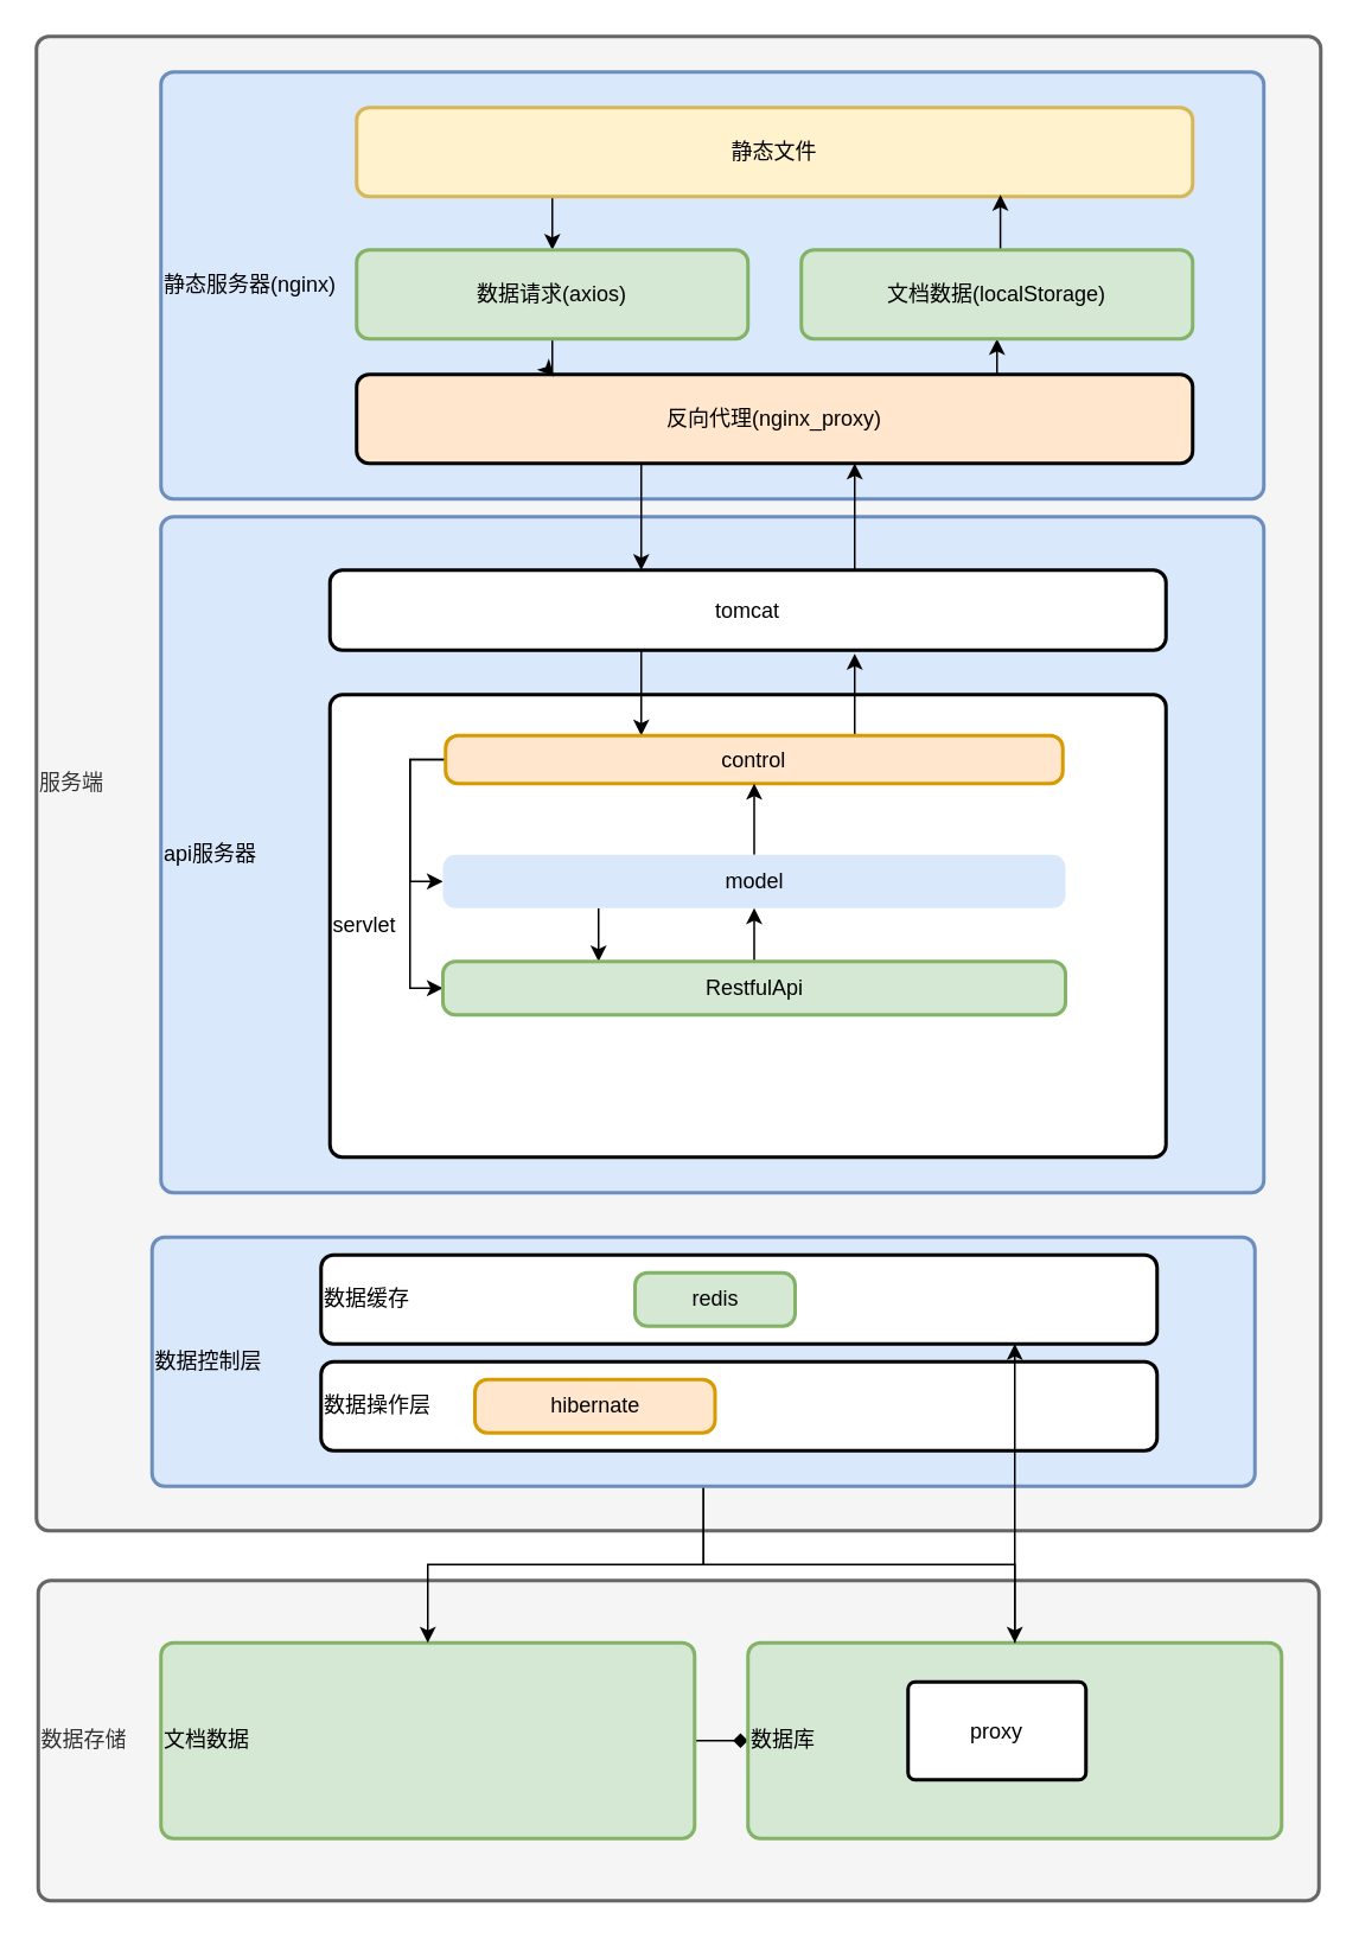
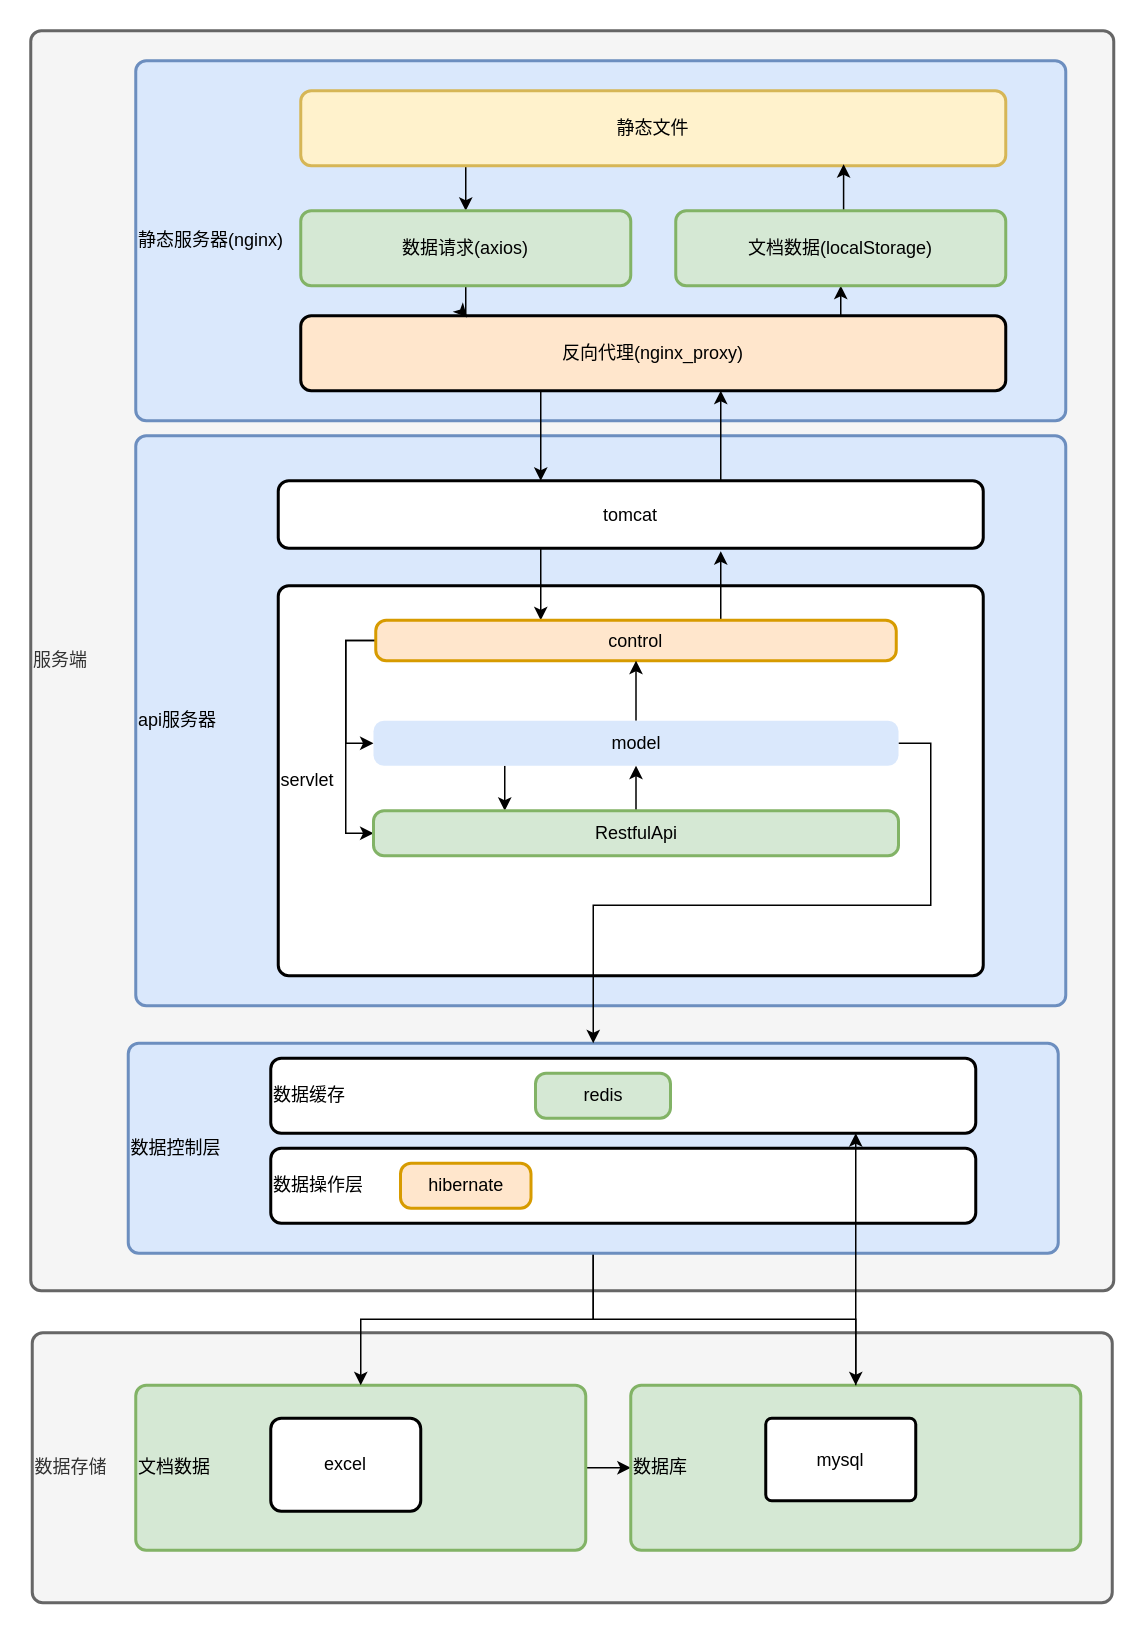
  <mxCell id="0" />
  <mxCell id="1" parent="0" />
  <mxCell id="2" value="服务端" style="rounded=1;whiteSpace=wrap;html=1;absoluteArcSize=1;arcSize=14;strokeWidth=2;align=left;fillColor=#f5f5f5;strokeColor=#666666;fontColor=#333333;" parent="1" vertex="1"><mxGeometry x="20" y="20" width="722" height="840" as="geometry" /></mxCell>
  <mxCell id="3" value="数据存储" style="rounded=1;whiteSpace=wrap;html=1;absoluteArcSize=1;arcSize=14;strokeWidth=2;align=left;fillColor=#f5f5f5;strokeColor=#666666;fontColor=#333333;" parent="1" vertex="1"><mxGeometry x="21" y="888" width="720" height="180" as="geometry" /></mxCell>
  <mxCell id="4" value="&lt;div&gt;&lt;span&gt;静态服务器(nginx)&lt;/span&gt;&lt;/div&gt;" style="rounded=1;whiteSpace=wrap;html=1;absoluteArcSize=1;arcSize=14;strokeWidth=2;align=left;fillColor=#dae8fc;strokeColor=#6c8ebf;" parent="1" vertex="1"><mxGeometry x="90" y="40" width="620" height="240" as="geometry" /></mxCell>
  <mxCell id="5" style="edgeStyle=orthogonalEdgeStyle;rounded=0;orthogonalLoop=1;jettySize=auto;html=1;" parent="1" source="6" target="10" edge="1"><mxGeometry relative="1" as="geometry"><Array as="points"><mxPoint x="310" y="130" /><mxPoint x="310" y="130" /></Array></mxGeometry></mxCell>
  <mxCell id="6" value="静态文件" style="rounded=1;whiteSpace=wrap;html=1;absoluteArcSize=1;arcSize=14;strokeWidth=2;align=center;fillColor=#fff2cc;strokeColor=#d6b656;" parent="1" vertex="1"><mxGeometry x="200" y="60" width="470" height="50" as="geometry" /></mxCell>
  <mxCell id="7" style="edgeStyle=orthogonalEdgeStyle;rounded=0;orthogonalLoop=1;jettySize=auto;html=1;exitX=0.75;exitY=0;exitDx=0;exitDy=0;" parent="1" source="8" target="25" edge="1"><mxGeometry relative="1" as="geometry"><Array as="points"><mxPoint x="560" y="200" /><mxPoint x="560" y="200" /></Array></mxGeometry></mxCell>
  <mxCell id="8" value="反向代理(nginx_proxy)" style="rounded=1;whiteSpace=wrap;html=1;absoluteArcSize=1;arcSize=14;strokeWidth=2;fillColor=#ffe6cc;" parent="1" vertex="1"><mxGeometry x="200" y="210" width="470" height="50" as="geometry" /></mxCell>
  <mxCell id="9" style="edgeStyle=orthogonalEdgeStyle;rounded=0;orthogonalLoop=1;jettySize=auto;html=1;entryX=0.236;entryY=0.02;entryDx=0;entryDy=0;entryPerimeter=0;" parent="1" source="10" target="8" edge="1"><mxGeometry relative="1" as="geometry" /></mxCell>
  <mxCell id="10" value="数据请求(axios)" style="rounded=1;whiteSpace=wrap;html=1;absoluteArcSize=1;arcSize=14;strokeWidth=2;fillColor=#d5e8d4;strokeColor=#82b366;" parent="1" vertex="1"><mxGeometry x="200" y="140" width="220" height="50" as="geometry" /></mxCell>
  <mxCell id="11" value="api服务器" style="rounded=1;whiteSpace=wrap;html=1;absoluteArcSize=1;arcSize=14;strokeWidth=2;align=left;fillColor=#dae8fc;strokeColor=#6c8ebf;" parent="1" vertex="1"><mxGeometry x="90" y="290" width="620" height="380" as="geometry" /></mxCell>
  <mxCell id="12" value="servlet" style="rounded=1;whiteSpace=wrap;html=1;absoluteArcSize=1;arcSize=14;strokeWidth=2;align=left;" parent="1" vertex="1"><mxGeometry x="185" y="390" width="470" height="260" as="geometry" /></mxCell>
- <mxCell id="13" style="edgeStyle=orthogonalEdgeStyle;rounded=0;orthogonalLoop=1;jettySize=auto;html=1;exitX=1;exitY=0.5;exitDx=0;exitDy=0;entryX=0;entryY=0.5;entryDx=0;entryDy=0;endArrow=diamond;" parent="1" source="14" target="18" edge="1"><mxGeometry relative="1" as="geometry" /></mxCell>
+ <mxCell id="13" style="edgeStyle=orthogonalEdgeStyle;rounded=0;orthogonalLoop=1;jettySize=auto;html=1;exitX=1;exitY=0.5;exitDx=0;exitDy=0;entryX=0;entryY=0.5;entryDx=0;entryDy=0;" parent="1" source="14" target="18" edge="1"><mxGeometry relative="1" as="geometry" /></mxCell>
  <mxCell id="14" value="文档数据" style="rounded=1;whiteSpace=wrap;html=1;absoluteArcSize=1;arcSize=14;strokeWidth=2;align=left;fillColor=#d5e8d4;strokeColor=#82b366;" parent="1" vertex="1"><mxGeometry x="90" y="923" width="300" height="110" as="geometry" /></mxCell>
  <mxCell id="15" style="edgeStyle=orthogonalEdgeStyle;rounded=0;orthogonalLoop=1;jettySize=auto;html=1;" parent="1" source="17" target="14" edge="1"><mxGeometry relative="1" as="geometry" /></mxCell>
  <mxCell id="16" style="edgeStyle=orthogonalEdgeStyle;rounded=0;orthogonalLoop=1;jettySize=auto;html=1;" parent="1" source="17" target="18" edge="1"><mxGeometry relative="1" as="geometry" /></mxCell>
  <mxCell id="17" value="数据控制层" style="rounded=1;whiteSpace=wrap;html=1;absoluteArcSize=1;arcSize=14;strokeWidth=2;align=left;fillColor=#dae8fc;strokeColor=#6c8ebf;" parent="1" vertex="1"><mxGeometry x="85" y="695" width="620" height="140" as="geometry" /></mxCell>
  <mxCell id="18" value="&lt;font style=&quot;vertical-align: inherit&quot;&gt;&lt;font style=&quot;vertical-align: inherit&quot;&gt;数据库&lt;/font&gt;&lt;/font&gt;" style="rounded=1;whiteSpace=wrap;html=1;absoluteArcSize=1;arcSize=14;strokeWidth=2;align=left;fillColor=#d5e8d4;strokeColor=#82b366;" parent="1" vertex="1"><mxGeometry x="420" y="923" width="300" height="110" as="geometry" /></mxCell>
  <mxCell id="19" value="数据缓存" style="rounded=1;whiteSpace=wrap;html=1;absoluteArcSize=1;arcSize=14;strokeWidth=2;align=left;" parent="1" vertex="1"><mxGeometry x="180" y="705" width="470" height="50" as="geometry" /></mxCell>
  <mxCell id="20" value="&lt;font style=&quot;vertical-align: inherit&quot;&gt;&lt;font style=&quot;vertical-align: inherit&quot;&gt;数据操作层&lt;/font&gt;&lt;/font&gt;" style="rounded=1;whiteSpace=wrap;html=1;absoluteArcSize=1;arcSize=14;strokeWidth=2;align=left;" parent="1" vertex="1"><mxGeometry x="180" y="765" width="470" height="50" as="geometry" /></mxCell>
  <mxCell id="21" value="redis" style="rounded=1;whiteSpace=wrap;html=1;absoluteArcSize=1;arcSize=14;strokeWidth=2;fillColor=#d5e8d4;strokeColor=#82b366;" parent="1" vertex="1"><mxGeometry x="356.5" y="715" width="90" height="30" as="geometry" /></mxCell>
- <mxCell id="23" value="proxy" style="rounded=1;whiteSpace=wrap;html=1;absoluteArcSize=1;arcSize=8;strokeWidth=2;" parent="1" vertex="1"><mxGeometry x="510" y="945" width="100" height="55" as="geometry" /></mxCell>
+ <mxCell id="22" value="excel" style="rounded=1;whiteSpace=wrap;html=1;absoluteArcSize=1;arcSize=14;strokeWidth=2;" parent="1" vertex="1"><mxGeometry x="180" y="945" width="100" height="62" as="geometry" /></mxCell>
+ <mxCell id="23" value="mysql" style="rounded=1;whiteSpace=wrap;html=1;absoluteArcSize=1;arcSize=8;strokeWidth=2;" parent="1" vertex="1"><mxGeometry x="510" y="945" width="100" height="55" as="geometry" /></mxCell>
  <mxCell id="24" style="edgeStyle=orthogonalEdgeStyle;rounded=0;orthogonalLoop=1;jettySize=auto;html=1;exitX=0.5;exitY=0;exitDx=0;exitDy=0;entryX=0.77;entryY=0.98;entryDx=0;entryDy=0;entryPerimeter=0;" parent="1" source="25" target="6" edge="1"><mxGeometry relative="1" as="geometry" /></mxCell>
  <mxCell id="25" value="文档数据(localStorage)" style="rounded=1;whiteSpace=wrap;html=1;absoluteArcSize=1;arcSize=14;strokeWidth=2;fillColor=#d5e8d4;strokeColor=#82b366;" parent="1" vertex="1"><mxGeometry x="450" y="140" width="220" height="50" as="geometry" /></mxCell>
  <mxCell id="26" style="edgeStyle=orthogonalEdgeStyle;rounded=0;orthogonalLoop=1;jettySize=auto;html=1;" parent="1" source="28" edge="1"><mxGeometry relative="1" as="geometry"><mxPoint x="480" y="260" as="targetPoint" /><Array as="points"><mxPoint x="480" y="260" /></Array></mxGeometry></mxCell>
  <mxCell id="27" style="edgeStyle=orthogonalEdgeStyle;rounded=0;orthogonalLoop=1;jettySize=auto;html=1;" parent="1" source="28" target="32" edge="1"><mxGeometry relative="1" as="geometry"><Array as="points"><mxPoint x="360" y="380" /><mxPoint x="360" y="380" /></Array></mxGeometry></mxCell>
  <mxCell id="28" value="tomcat" style="rounded=1;whiteSpace=wrap;html=1;absoluteArcSize=1;arcSize=14;strokeWidth=2;" parent="1" vertex="1"><mxGeometry x="185" y="320" width="470" height="45" as="geometry" /></mxCell>
  <mxCell id="29" style="edgeStyle=orthogonalEdgeStyle;rounded=0;orthogonalLoop=1;jettySize=auto;html=1;entryX=0;entryY=0.5;entryDx=0;entryDy=0;" parent="1" source="32" target="38" edge="1"><mxGeometry relative="1" as="geometry"><Array as="points"><mxPoint x="230" y="427" /><mxPoint x="230" y="555" /></Array></mxGeometry></mxCell>
  <mxCell id="30" style="edgeStyle=orthogonalEdgeStyle;rounded=0;orthogonalLoop=1;jettySize=auto;html=1;entryX=0;entryY=0.5;entryDx=0;entryDy=0;" parent="1" source="32" target="36" edge="1"><mxGeometry relative="1" as="geometry"><Array as="points"><mxPoint x="230" y="427" /><mxPoint x="230" y="495" /></Array></mxGeometry></mxCell>
  <mxCell id="31" style="edgeStyle=orthogonalEdgeStyle;rounded=0;orthogonalLoop=1;jettySize=auto;html=1;" parent="1" edge="1"><mxGeometry relative="1" as="geometry"><mxPoint x="490" y="413" as="sourcePoint" /><mxPoint x="480" y="367" as="targetPoint" /><Array as="points"><mxPoint x="480" y="413" /></Array></mxGeometry></mxCell>
  <mxCell id="32" value="control" style="rounded=1;whiteSpace=wrap;html=1;absoluteArcSize=1;arcSize=14;strokeWidth=2;fillColor=#ffe6cc;strokeColor=#d79b00;" parent="1" vertex="1"><mxGeometry x="250" y="413" width="347" height="27" as="geometry" /></mxCell>
+ <mxCell id="33" style="edgeStyle=orthogonalEdgeStyle;rounded=0;orthogonalLoop=1;jettySize=auto;html=1;" parent="1" source="36" target="17" edge="1"><mxGeometry relative="1" as="geometry"><Array as="points"><mxPoint x="620" y="495" /><mxPoint x="620" y="603" /><mxPoint x="395" y="603" /></Array></mxGeometry></mxCell>
  <mxCell id="34" style="edgeStyle=orthogonalEdgeStyle;rounded=0;orthogonalLoop=1;jettySize=auto;html=1;exitX=0.25;exitY=1;exitDx=0;exitDy=0;entryX=0.25;entryY=0;entryDx=0;entryDy=0;" parent="1" source="36" target="38" edge="1"><mxGeometry relative="1" as="geometry" /></mxCell>
  <mxCell id="35" style="edgeStyle=orthogonalEdgeStyle;rounded=0;orthogonalLoop=1;jettySize=auto;html=1;exitX=0.5;exitY=0;exitDx=0;exitDy=0;entryX=0.5;entryY=1;entryDx=0;entryDy=0;" parent="1" source="36" target="32" edge="1"><mxGeometry relative="1" as="geometry" /></mxCell>
  <mxCell id="36" value="model" style="rounded=1;whiteSpace=wrap;html=1;absoluteArcSize=1;arcSize=14;strokeWidth=2;fillColor=#dae8fc;strokeColor=none;" parent="1" vertex="1"><mxGeometry x="248.5" y="480" width="350" height="30" as="geometry" /></mxCell>
  <mxCell id="37" style="edgeStyle=orthogonalEdgeStyle;rounded=0;orthogonalLoop=1;jettySize=auto;html=1;entryX=0.5;entryY=1;entryDx=0;entryDy=0;" parent="1" source="38" target="36" edge="1"><mxGeometry relative="1" as="geometry" /></mxCell>
  <mxCell id="38" value="RestfulApi" style="rounded=1;whiteSpace=wrap;html=1;absoluteArcSize=1;arcSize=14;strokeWidth=2;fillColor=#d5e8d4;strokeColor=#82b366;" parent="1" vertex="1"><mxGeometry x="248.5" y="540" width="350" height="30" as="geometry" /></mxCell>
- <mxCell id="39" value="hibernate" style="rounded=1;whiteSpace=wrap;html=1;absoluteArcSize=1;arcSize=14;strokeWidth=2;fillColor=#ffe6cc;strokeColor=#d79b00;" parent="1" vertex="1"><mxGeometry x="266.5" y="775" width="135" height="30" as="geometry" /></mxCell>
+ <mxCell id="39" value="hibernate" style="rounded=1;whiteSpace=wrap;html=1;absoluteArcSize=1;arcSize=14;strokeWidth=2;fillColor=#ffe6cc;strokeColor=#d79b00;" parent="1" vertex="1"><mxGeometry x="266.5" y="775" width="87" height="30" as="geometry" /></mxCell>
  <mxCell id="40" style="edgeStyle=orthogonalEdgeStyle;rounded=0;orthogonalLoop=1;jettySize=auto;html=1;" parent="1" source="8" edge="1"><mxGeometry relative="1" as="geometry"><mxPoint x="360" y="320" as="targetPoint" /><Array as="points"><mxPoint x="360" y="320" /></Array></mxGeometry></mxCell>
  <mxCell id="41" style="edgeStyle=orthogonalEdgeStyle;rounded=0;orthogonalLoop=1;jettySize=auto;html=1;" parent="1" source="18" target="19" edge="1"><mxGeometry relative="1" as="geometry"><Array as="points"><mxPoint x="570" y="790" /><mxPoint x="570" y="790" /></Array></mxGeometry></mxCell>
